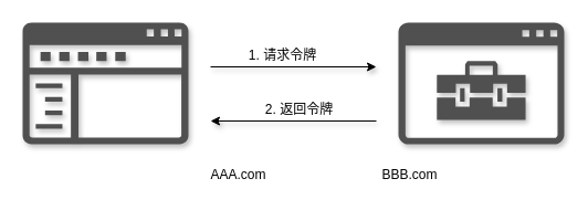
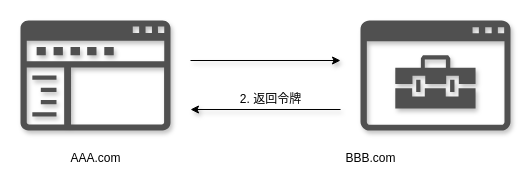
  <mxCell id="0" />
  <mxCell id="1" parent="0" />
  <mxCell id="2" value="" style="pointerEvents=1;shadow=1;dashed=0;html=1;strokeColor=none;labelPosition=center;verticalLabelPosition=bottom;verticalAlign=top;align=center;fillColor=#505050;shape=mxgraph.mscae.intune.company_portal" parent="1" vertex="1"><mxGeometry x="20" y="20" width="150" height="110" as="geometry" /></mxCell>
  <mxCell id="3" value="" style="pointerEvents=1;shadow=1;dashed=0;html=1;strokeColor=none;labelPosition=center;verticalLabelPosition=bottom;verticalAlign=top;align=center;fillColor=#505050;shape=mxgraph.mscae.intune.intune_managed_app" parent="1" vertex="1"><mxGeometry x="360" y="20" width="150" height="110" as="geometry" /></mxCell>
  <mxCell id="4" value="" style="endArrow=classic;html=1;shadow=1;" parent="1" edge="1"><mxGeometry width="50" height="50" relative="1" as="geometry"><mxPoint x="190" y="60" as="sourcePoint" /><mxPoint x="340" y="60" as="targetPoint" /></mxGeometry></mxCell>
- <mxCell id="5" value="1. 请求令牌" style="text;html=1;align=center;verticalAlign=middle;resizable=0;points=[];autosize=1;shadow=1;" parent="1" vertex="1"><mxGeometry x="215" y="40" width="80" height="20" as="geometry" /></mxCell>
  <mxCell id="6" value="" style="endArrow=classic;html=1;shadow=1;" parent="1" edge="1"><mxGeometry width="50" height="50" relative="1" as="geometry"><mxPoint x="340" y="109" as="sourcePoint" /><mxPoint x="190" y="109" as="targetPoint" /></mxGeometry></mxCell>
  <mxCell id="7" value="2. 返回令牌" style="text;html=1;align=center;verticalAlign=middle;resizable=0;points=[];autosize=1;shadow=1;" parent="1" vertex="1"><mxGeometry x="230" y="89" width="80" height="20" as="geometry" /></mxCell>
- <mxCell id="8" value="AAA.com" style="text;html=1;align=center;verticalAlign=middle;resizable=0;points=[];autosize=1;fillColor=none;strokeColor=none;" parent="1" vertex="1"><mxGeometry x="180" y="148" width="70" height="20" as="geometry" /></mxCell>
+ <mxCell id="8" value="AAA.com" style="text;html=1;align=center;verticalAlign=middle;resizable=0;points=[];autosize=1;fillColor=none;strokeColor=none;" parent="1" vertex="1"><mxGeometry x="60" y="148" width="70" height="20" as="geometry" /></mxCell>
  <mxCell id="9" value="BBB.com" style="text;html=1;align=center;verticalAlign=middle;resizable=0;points=[];autosize=1;" parent="1" vertex="1"><mxGeometry x="335" y="148" width="70" height="20" as="geometry" /></mxCell>
